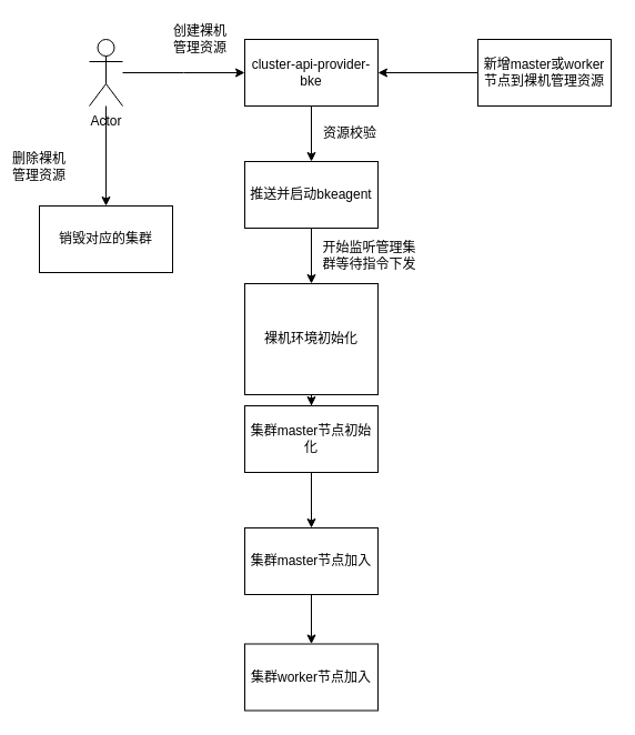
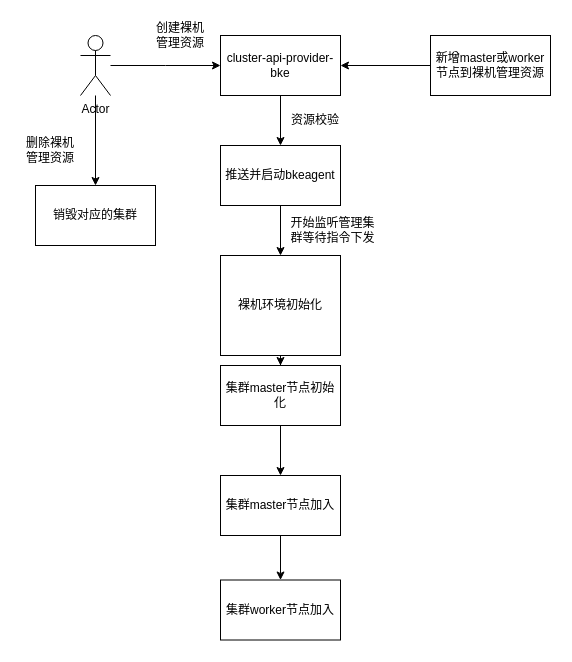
  <mxCell id="0" />
  <mxCell id="1" parent="0" />
  <mxCell id="2" value="" style="edgeStyle=orthogonalEdgeStyle;rounded=0;orthogonalLoop=1;jettySize=auto;html=1;" edge="1" parent="1" source="4"><mxGeometry relative="1" as="geometry"><mxPoint x="220" y="65" as="targetPoint" /></mxGeometry></mxCell>
  <mxCell id="3" value="" style="edgeStyle=orthogonalEdgeStyle;rounded=0;orthogonalLoop=1;jettySize=auto;html=1;fontFamily=Helvetica;fontSize=12;fontColor=default;" edge="1" parent="1" source="4" target="20"><mxGeometry relative="1" as="geometry" /></mxCell>
  <mxCell id="4" value="Actor" style="shape=umlActor;verticalLabelPosition=bottom;verticalAlign=top;html=1;outlineConnect=0;" vertex="1" parent="1"><mxGeometry x="80" y="35" width="30" height="60" as="geometry" /></mxCell>
  <mxCell id="5" value="" style="edgeStyle=orthogonalEdgeStyle;rounded=0;orthogonalLoop=1;jettySize=auto;html=1;" edge="1" parent="1" source="6" target="8"><mxGeometry relative="1" as="geometry" /></mxCell>
  <mxCell id="6" value="cluster-api-provider-bke" style="whiteSpace=wrap;html=1;rounded=0;" vertex="1" parent="1"><mxGeometry x="220" y="35" width="120" height="60" as="geometry" /></mxCell>
  <mxCell id="7" value="" style="edgeStyle=orthogonalEdgeStyle;rounded=0;orthogonalLoop=1;jettySize=auto;html=1;fontFamily=Helvetica;fontSize=12;fontColor=default;" edge="1" parent="1" source="8" target="11"><mxGeometry relative="1" as="geometry" /></mxCell>
  <mxCell id="8" value="推送并启动bkeagent" style="whiteSpace=wrap;html=1;rounded=0;" vertex="1" parent="1"><mxGeometry x="220" y="145" width="120" height="60" as="geometry" /></mxCell>
  <mxCell id="9" value="资源校验&lt;br&gt;" style="text;strokeColor=none;align=center;fillColor=none;html=1;verticalAlign=middle;whiteSpace=wrap;rounded=0;" vertex="1" parent="1"><mxGeometry x="280" y="105" width="70" height="30" as="geometry" /></mxCell>
  <mxCell id="10" value="" style="edgeStyle=orthogonalEdgeStyle;rounded=0;orthogonalLoop=1;jettySize=auto;html=1;fontFamily=Helvetica;fontSize=12;fontColor=default;" edge="1" parent="1" source="11" target="14"><mxGeometry relative="1" as="geometry" /></mxCell>
  <mxCell id="11" value="裸机环境初始化" style="whiteSpace=wrap;html=1;rounded=0;" vertex="1" parent="1"><mxGeometry x="220" y="255" width="120" height="100" as="geometry" /></mxCell>
  <mxCell id="12" value="创建裸机管理资源" style="text;strokeColor=none;align=center;fillColor=none;html=1;verticalAlign=middle;whiteSpace=wrap;rounded=0;fontSize=12;fontFamily=Helvetica;fontColor=default;" vertex="1" parent="1"><mxGeometry x="150" y="20" width="60" height="30" as="geometry" /></mxCell>
  <mxCell id="13" value="" style="edgeStyle=orthogonalEdgeStyle;rounded=0;orthogonalLoop=1;jettySize=auto;html=1;fontFamily=Helvetica;fontSize=12;fontColor=default;" edge="1" parent="1" source="14" target="16"><mxGeometry relative="1" as="geometry" /></mxCell>
  <mxCell id="14" value="集群master节点初始化" style="whiteSpace=wrap;html=1;rounded=0;" vertex="1" parent="1"><mxGeometry x="220" y="365" width="120" height="60" as="geometry" /></mxCell>
  <mxCell id="15" value="" style="edgeStyle=orthogonalEdgeStyle;rounded=0;orthogonalLoop=1;jettySize=auto;html=1;fontFamily=Helvetica;fontSize=12;fontColor=default;" edge="1" parent="1" source="16" target="17"><mxGeometry relative="1" as="geometry" /></mxCell>
  <mxCell id="16" value="集群master节点加入" style="whiteSpace=wrap;html=1;rounded=0;" vertex="1" parent="1"><mxGeometry x="220" y="475" width="120" height="60" as="geometry" /></mxCell>
  <mxCell id="17" value="集群worker节点加入" style="whiteSpace=wrap;html=1;rounded=0;" vertex="1" parent="1"><mxGeometry x="220" y="579.5" width="120" height="60" as="geometry" /></mxCell>
  <mxCell id="18" value="" style="edgeStyle=orthogonalEdgeStyle;rounded=0;orthogonalLoop=1;jettySize=auto;html=1;fontFamily=Helvetica;fontSize=12;fontColor=default;" edge="1" parent="1" source="19" target="6"><mxGeometry relative="1" as="geometry" /></mxCell>
  <mxCell id="19" value="新增master或worker节点到裸机管理资源" style="rounded=0;whiteSpace=wrap;html=1;strokeColor=default;fontFamily=Helvetica;fontSize=12;fontColor=default;fillColor=default;" vertex="1" parent="1"><mxGeometry x="430" y="35" width="120" height="60" as="geometry" /></mxCell>
  <mxCell id="20" value="销毁对应的集群" style="rounded=0;whiteSpace=wrap;html=1;strokeColor=default;fontFamily=Helvetica;fontSize=12;fontColor=default;fillColor=default;" vertex="1" parent="1"><mxGeometry x="35" y="185" width="120" height="60" as="geometry" /></mxCell>
- <mxCell id="21" value="删除裸机管理资源" style="text;strokeColor=none;align=center;fillColor=none;html=1;verticalAlign=middle;whiteSpace=wrap;rounded=0;fontSize=12;fontFamily=Helvetica;fontColor=default;" vertex="1" parent="1"><mxGeometry x="5" y="135" width="60" height="30" as="geometry" /></mxCell>
+ <mxCell id="21" value="删除裸机管理资源" style="text;strokeColor=none;align=center;fillColor=none;html=1;verticalAlign=middle;whiteSpace=wrap;rounded=0;fontSize=12;fontFamily=Helvetica;fontColor=default;" vertex="1" parent="1"><mxGeometry x="20" y="135" width="60" height="30" as="geometry" /></mxCell>
  <mxCell id="22" value="开始监听管理集群等待指令下发" style="text;strokeColor=none;align=center;fillColor=none;html=1;verticalAlign=middle;whiteSpace=wrap;rounded=0;fontSize=12;fontFamily=Helvetica;fontColor=default;" vertex="1" parent="1"><mxGeometry x="285" y="215" width="95" height="30" as="geometry" /></mxCell>
